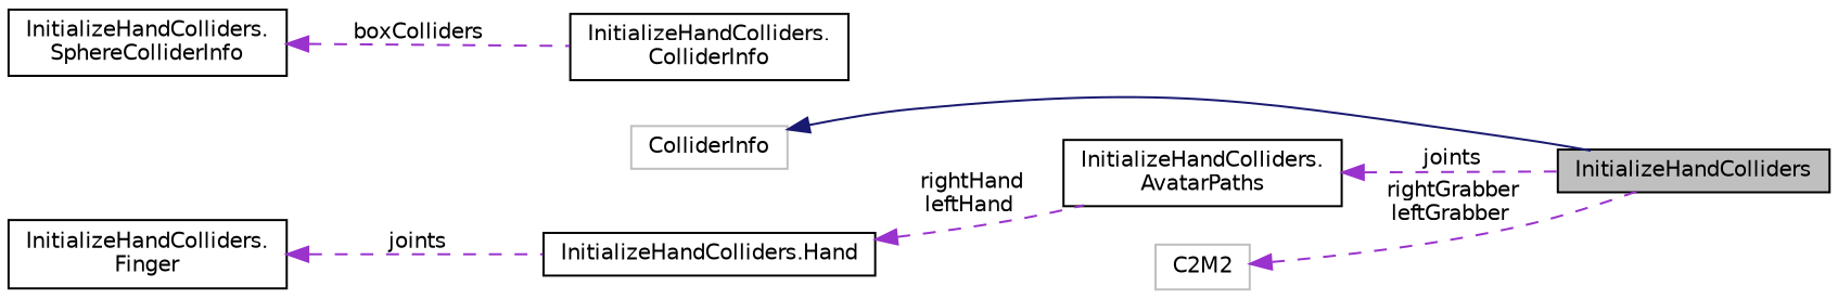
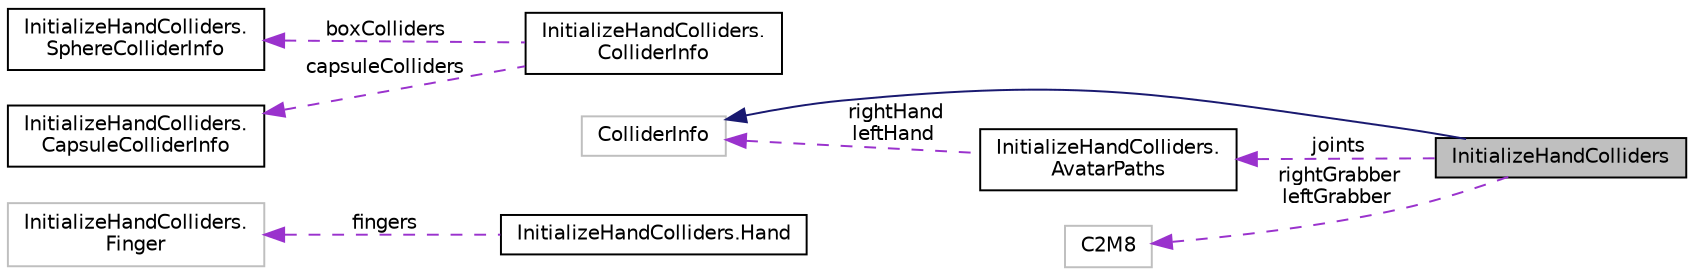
  digraph {
    rankdir=LR
    node [color=black fillcolor=white fontname=Helvetica fontsize=10 shape=record style=filled]
    edge [color=darkorchid3 dir=back fontname=Helvetica fontsize=10 labelfontname=Helvetica labelfontsize=10 style=dashed]
    n1 [fillcolor=grey75 fontcolor=black height=0.2 label=InitializeHandColliders width=0.4]
    n2 [color=grey75 height=0.2 label=ColliderInfo width=0.4]
    n3 [height=0.2 label="InitializeHandColliders.\lAvatarPaths" width=0.4]
    n4 [height=0.2 label="InitializeHandColliders.Hand" width=0.4]
-   n5 [height=0.2 label="InitializeHandColliders.\lFinger" width=0.4]
+   n5 [color=grey75 height=0.2 label="InitializeHandColliders.\lFinger" width=0.4]
    n6 [height=0.2 label="InitializeHandColliders.\lColliderInfo" width=0.4]
    n7 [height=0.2 label="InitializeHandColliders.\lSphereColliderInfo" width=0.4]
-   n9 [color=grey75 height=0.2 label=C2M2 width=0.4]
+   n8 [height=0.2 label="InitializeHandColliders.\lCapsuleColliderInfo" width=0.4]
+   n9 [color=grey75 height=0.2 label=C2M8 width=0.4]
    n2 -> n1 [color=midnightblue style=solid]
    n3 -> n1 [label=" joints"]
-   n4 -> n3 [label=" rightHand\nleftHand"]
-   n5 -> n4 [label=" joints"]
+   n2 -> n3 [label=" rightHand\nleftHand"]
+   n5 -> n4 [label=" fingers"]
    n7 -> n6 [label=" boxColliders"]
+   n8 -> n6 [label=" capsuleColliders"]
    n9 -> n1 [label=" rightGrabber\nleftGrabber"]
  }
